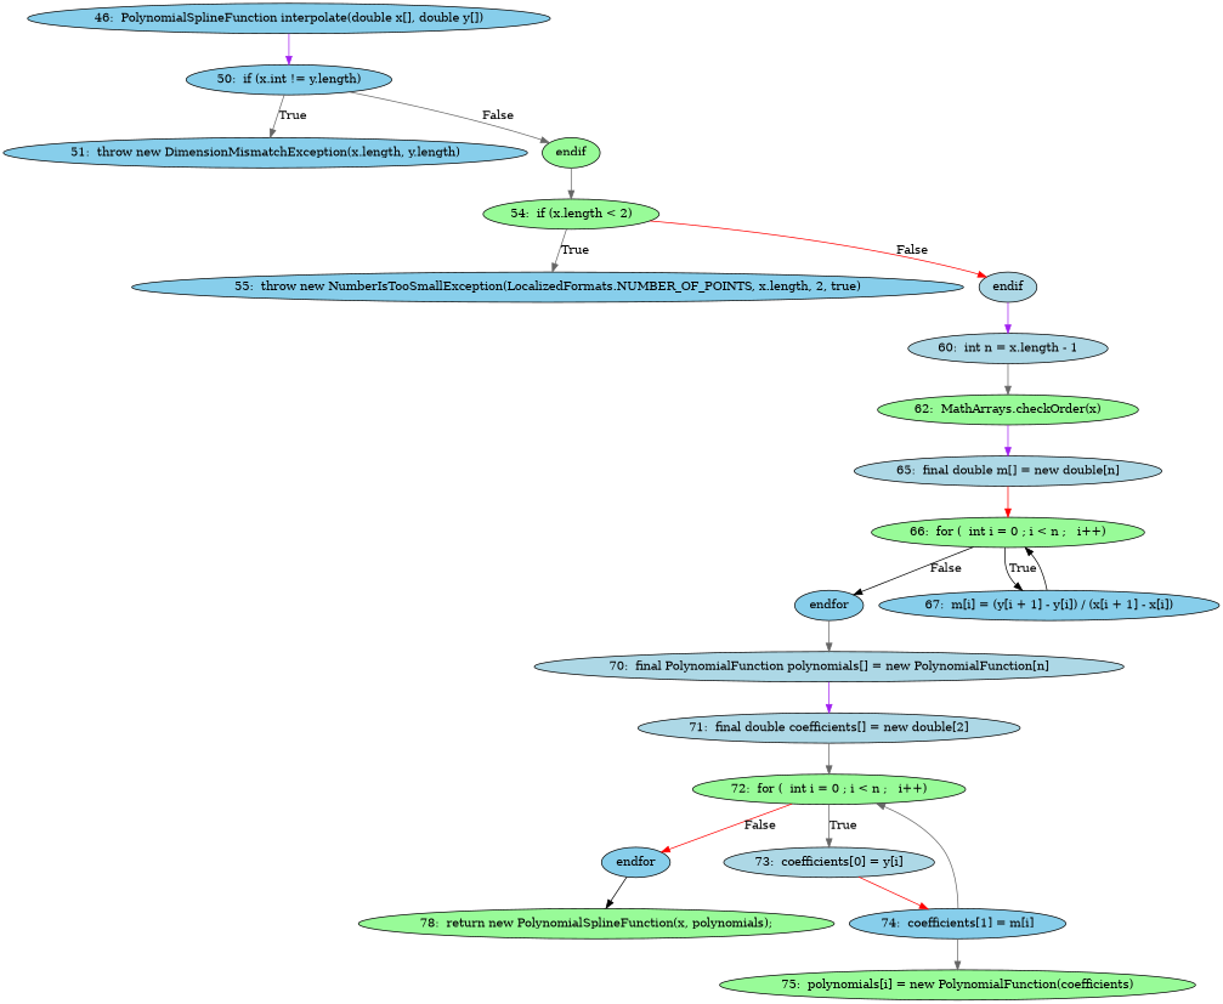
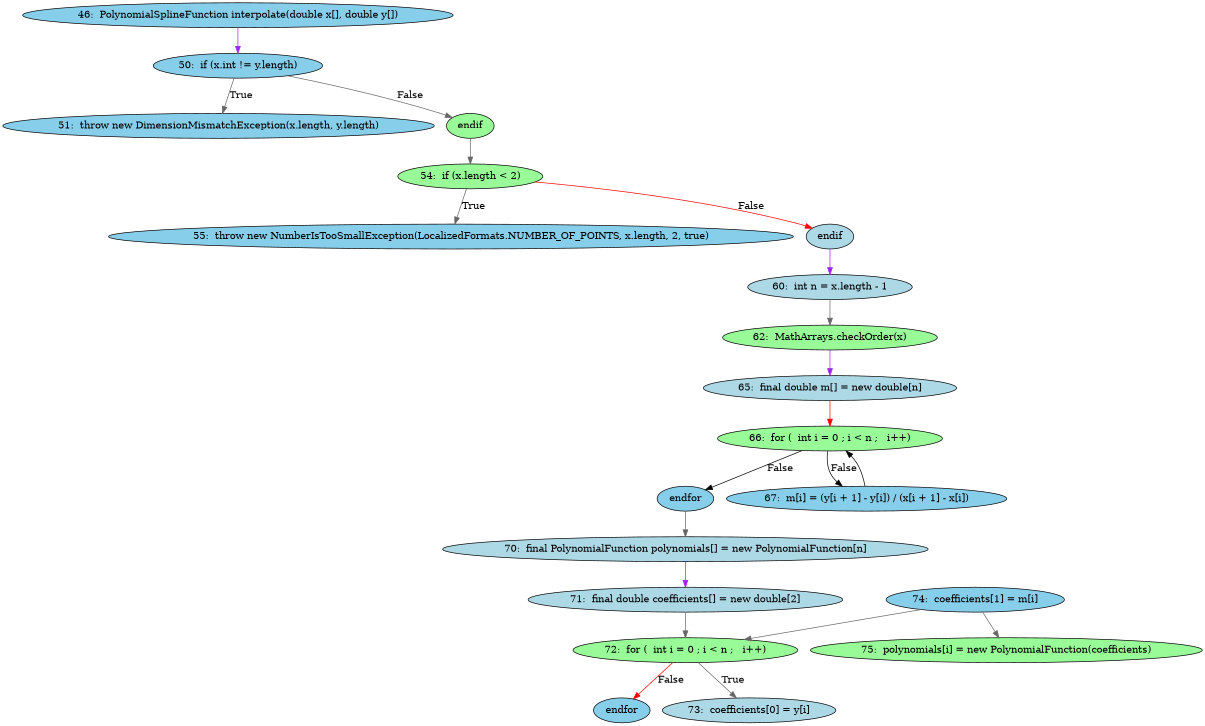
  digraph {
    node [fillcolor=skyblue style=filled]
    edge [color=gray40]
    n1 [label="46:  PolynomialSplineFunction interpolate(double x[], double y[])"]
    n2 [label="50:  if (x.int != y.length)"]
    n3 [label="51:  throw new DimensionMismatchException(x.length, y.length)"]
    n4 [fillcolor=palegreen label=endif]
    n5 [fillcolor=palegreen label="54:  if (x.length < 2)"]
    n6 [label="55:  throw new NumberIsTooSmallException(LocalizedFormats.NUMBER_OF_POINTS, x.length, 2, true)"]
    n7 [fillcolor=lightblue label=endif]
    n8 [fillcolor=lightblue label="60:  int n = x.length - 1"]
    n9 [fillcolor=palegreen label="62:  MathArrays.checkOrder(x)"]
    n10 [fillcolor=lightblue label="65:  final double m[] = new double[n]"]
    n11 [fillcolor=palegreen label="66:  for (  int i = 0 ; i < n ;   i++)"]
    n12 [label=endfor]
    n13 [label="67:  m[i] = (y[i + 1] - y[i]) / (x[i + 1] - x[i])"]
    n14 [fillcolor=lightblue label="70:  final PolynomialFunction polynomials[] = new PolynomialFunction[n]"]
    n15 [fillcolor=lightblue label="71:  final double coefficients[] = new double[2]"]
    n16 [fillcolor=palegreen label="72:  for (  int i = 0 ; i < n ;   i++)"]
    n17 [label=endfor]
    n18 [fillcolor=lightblue label="73:  coefficients[0] = y[i]"]
-   n19 [fillcolor=palegreen label="78:  return new PolynomialSplineFunction(x, polynomials);"]
    n20 [label="74:  coefficients[1] = m[i]"]
    n21 [fillcolor=palegreen label="75:  polynomials[i] = new PolynomialFunction(coefficients)"]
    n1 -> n2 [color=purple]
    n2 -> n3 [label=True]
    n2 -> n4 [label=False]
    n4 -> n5
    n5 -> n6 [label=True]
    n5 -> n7 [color=red label=False]
    n7 -> n8 [color=purple]
    n8 -> n9
    n9 -> n10 [color=purple]
    n10 -> n11 [color=red]
    n11 -> n12 [color=black label=False]
-   n11 -> n13 [color=black label=True]
+   n11 -> n13 [color=black label=False]
    n12 -> n14
    n13 -> n11 [color=black]
    n14 -> n15 [color=purple]
    n15 -> n16
    n16 -> n17 [color=red label=False]
    n16 -> n18 [label=True]
-   n17 -> n19 [color=black]
-   n18 -> n20 [color=red]
    n20 -> n16
    n20 -> n21
  }
